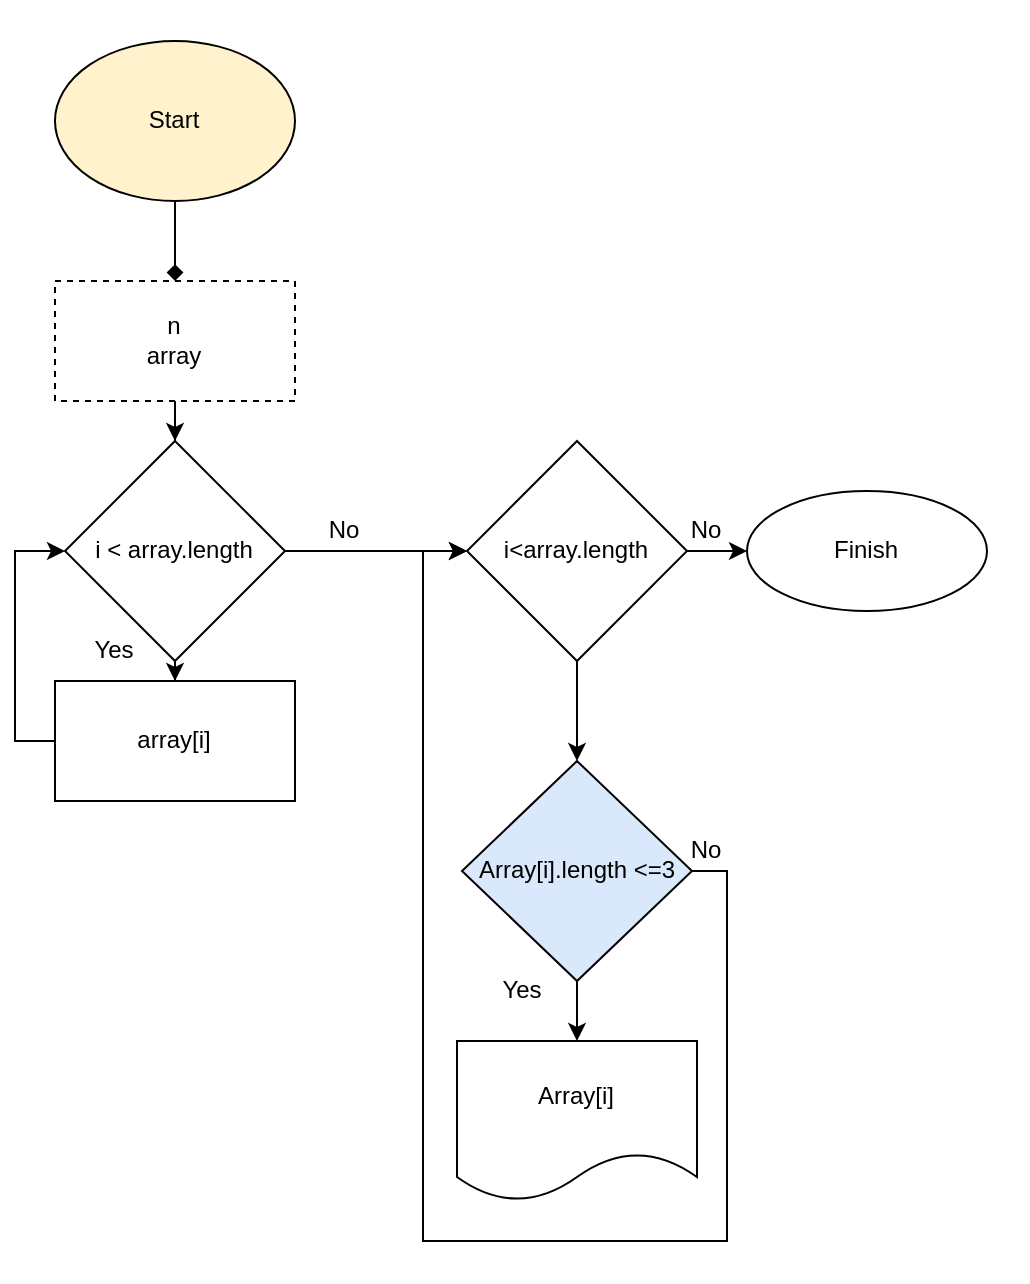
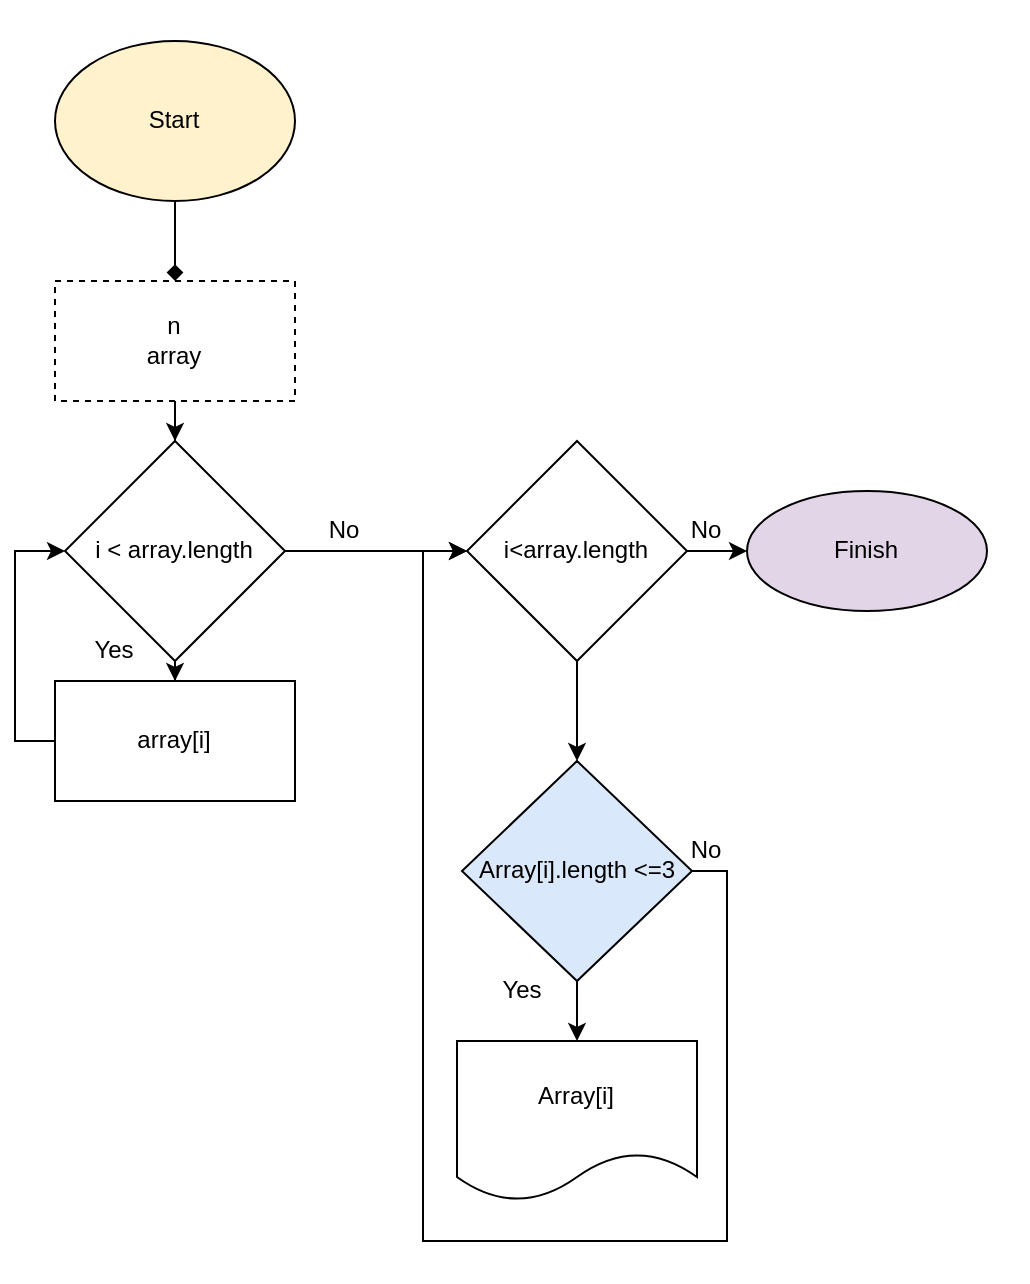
  <mxCell id="0" />
  <mxCell id="1" parent="0" />
  <mxCell id="2" value="" style="edgeStyle=orthogonalEdgeStyle;rounded=0;orthogonalLoop=1;jettySize=auto;html=1;endArrow=diamond;" edge="1" parent="1" source="3" target="5"><mxGeometry relative="1" as="geometry" /></mxCell>
  <mxCell id="3" value="Start" style="ellipse;whiteSpace=wrap;html=1;fillColor=#fff2cc;" vertex="1" parent="1"><mxGeometry x="20" width="120" height="80" as="geometry" y="20" /></mxCell>
  <mxCell id="4" value="" style="edgeStyle=orthogonalEdgeStyle;rounded=0;orthogonalLoop=1;jettySize=auto;html=1;" edge="1" parent="1" source="5" target="8"><mxGeometry relative="1" as="geometry" /></mxCell>
  <mxCell id="5" value="n&lt;br&gt;array" style="whiteSpace=wrap;html=1;dashed=1;" vertex="1" parent="1"><mxGeometry x="20" y="140" width="120" height="60" as="geometry" /></mxCell>
  <mxCell id="6" value="" style="edgeStyle=orthogonalEdgeStyle;rounded=0;orthogonalLoop=1;jettySize=auto;html=1;" edge="1" parent="1" source="8" target="13"><mxGeometry relative="1" as="geometry" /></mxCell>
  <mxCell id="7" value="" style="edgeStyle=orthogonalEdgeStyle;rounded=0;orthogonalLoop=1;jettySize=auto;html=1;" edge="1" parent="1" source="8"><mxGeometry relative="1" as="geometry"><mxPoint x="226" y="275" as="targetPoint" /></mxGeometry></mxCell>
  <mxCell id="8" value="i &amp;lt; array.length" style="rhombus;whiteSpace=wrap;html=1;" vertex="1" parent="1"><mxGeometry x="25" y="220" width="110" height="110" as="geometry" /></mxCell>
  <mxCell id="9" value="" style="edgeStyle=orthogonalEdgeStyle;rounded=0;orthogonalLoop=1;jettySize=auto;html=1;" edge="1" parent="1" source="11" target="19"><mxGeometry relative="1" as="geometry" /></mxCell>
  <mxCell id="10" value="" style="edgeStyle=orthogonalEdgeStyle;rounded=0;orthogonalLoop=1;jettySize=auto;html=1;" edge="1" parent="1" source="11" target="22"><mxGeometry relative="1" as="geometry" /></mxCell>
  <mxCell id="11" value="i&amp;lt;array.length" style="rhombus;whiteSpace=wrap;html=1;" vertex="1" parent="1"><mxGeometry x="226" y="220" width="110" height="110" as="geometry" /></mxCell>
  <mxCell id="12" style="edgeStyle=orthogonalEdgeStyle;rounded=0;orthogonalLoop=1;jettySize=auto;html=1;entryX=0;entryY=0.5;entryDx=0;entryDy=0;exitX=0;exitY=0.5;exitDx=0;exitDy=0;" edge="1" parent="1" source="13" target="8"><mxGeometry relative="1" as="geometry" /></mxCell>
  <mxCell id="13" value="array[i]" style="whiteSpace=wrap;html=1;" vertex="1" parent="1"><mxGeometry x="20" y="340" width="120" height="60" as="geometry" /></mxCell>
  <mxCell id="14" value="Yes" style="text;html=1;strokeColor=none;fillColor=none;align=center;verticalAlign=middle;whiteSpace=wrap;rounded=0;" vertex="1" parent="1"><mxGeometry x="20" y="310" width="60" height="30" as="geometry" /></mxCell>
  <mxCell id="15" value="No" style="text;html=1;strokeColor=none;fillColor=none;align=center;verticalAlign=middle;whiteSpace=wrap;rounded=0;" vertex="1" parent="1"><mxGeometry x="135" y="250" width="60" height="30" as="geometry" /></mxCell>
  <mxCell id="16" value="Array[i]" style="shape=document;whiteSpace=wrap;html=1;boundedLbl=1;" vertex="1" parent="1"><mxGeometry x="221" y="520" width="120" height="80" as="geometry" /></mxCell>
  <mxCell id="17" value="" style="edgeStyle=orthogonalEdgeStyle;rounded=0;orthogonalLoop=1;jettySize=auto;html=1;" edge="1" parent="1" source="19" target="16"><mxGeometry relative="1" as="geometry" /></mxCell>
  <mxCell id="18" style="edgeStyle=orthogonalEdgeStyle;rounded=0;orthogonalLoop=1;jettySize=auto;html=1;entryX=0;entryY=0.5;entryDx=0;entryDy=0;exitX=1;exitY=0.5;exitDx=0;exitDy=0;" edge="1" parent="1" source="19" target="11"><mxGeometry relative="1" as="geometry"><Array as="points"><mxPoint x="356" y="435" /><mxPoint x="356" y="620" /><mxPoint x="204" y="620" /><mxPoint x="204" y="275" /></Array></mxGeometry></mxCell>
  <mxCell id="19" value="Array[i].length &amp;lt;=3" style="rhombus;whiteSpace=wrap;html=1;fillColor=#dae8fc;" vertex="1" parent="1"><mxGeometry x="223.5" y="380" width="115" height="110" as="geometry" /></mxCell>
  <mxCell id="20" value="Yes" style="text;html=1;strokeColor=none;fillColor=none;align=center;verticalAlign=middle;whiteSpace=wrap;rounded=0;" vertex="1" parent="1"><mxGeometry x="223.5" y="480" width="60" height="30" as="geometry" /></mxCell>
  <mxCell id="21" value="No" style="text;html=1;strokeColor=none;fillColor=none;align=center;verticalAlign=middle;whiteSpace=wrap;rounded=0;" vertex="1" parent="1"><mxGeometry x="316" y="410" width="60" height="30" as="geometry" /></mxCell>
- <mxCell id="22" value="Finish" style="ellipse;whiteSpace=wrap;html=1;" vertex="1" parent="1"><mxGeometry x="366" y="245" width="120" height="60" as="geometry" /></mxCell>
+ <mxCell id="22" value="Finish" style="ellipse;whiteSpace=wrap;html=1;fillColor=#e1d5e7;" vertex="1" parent="1"><mxGeometry x="366" y="245" width="120" height="60" as="geometry" /></mxCell>
  <mxCell id="23" value="No" style="text;html=1;strokeColor=none;fillColor=none;align=center;verticalAlign=middle;whiteSpace=wrap;rounded=0;" vertex="1" parent="1"><mxGeometry x="316" y="250" width="60" height="30" as="geometry" /></mxCell>
